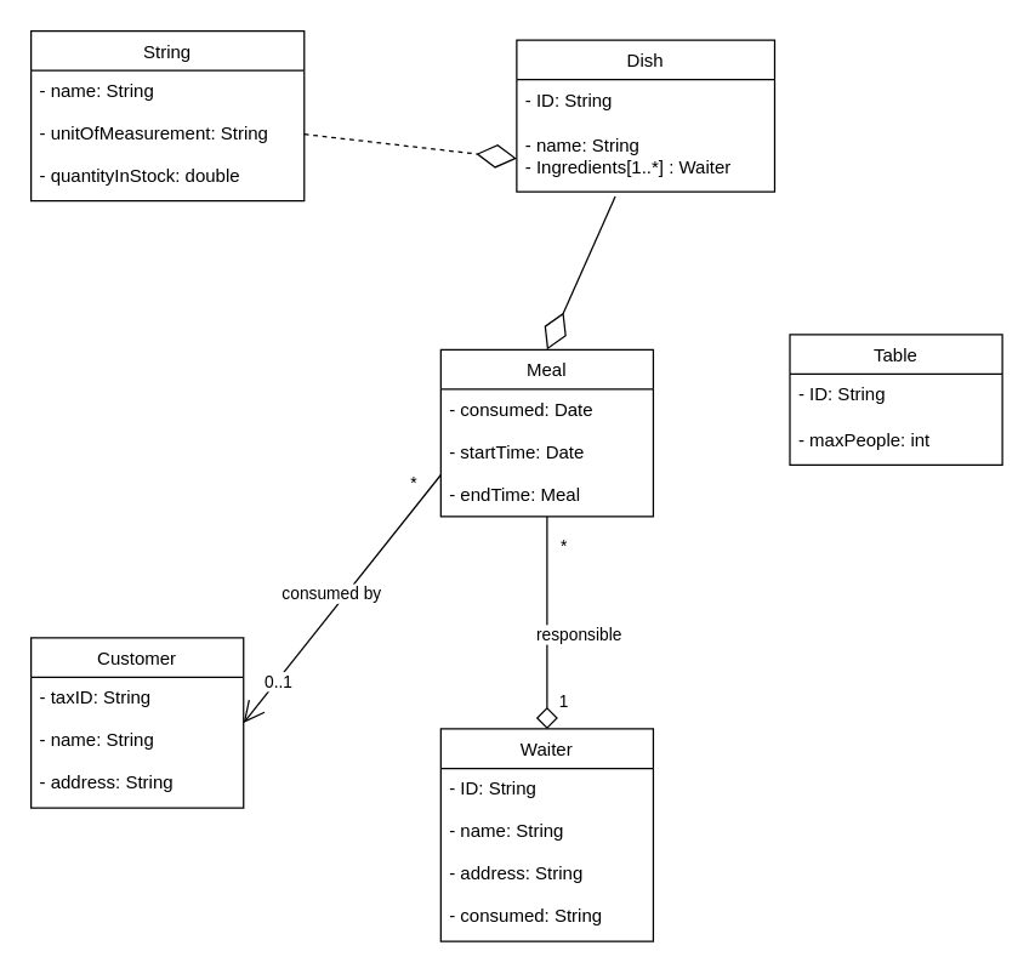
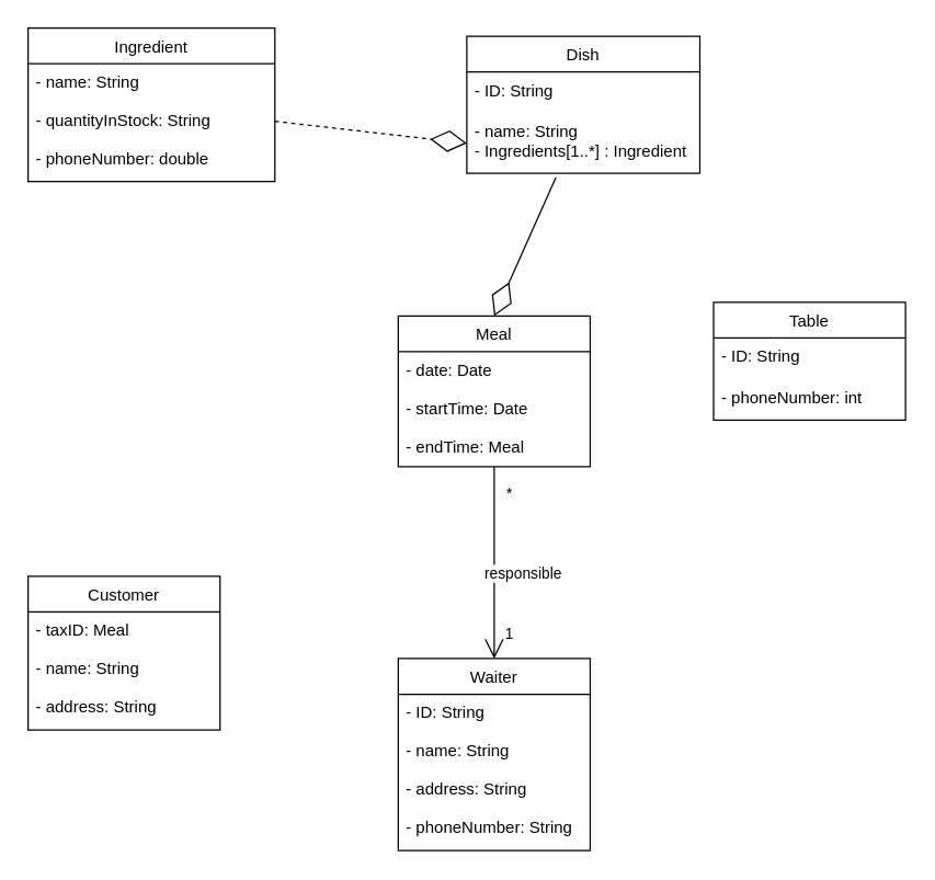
  <mxCell id="0" />
  <mxCell id="1" parent="0" />
- <mxCell id="2" value="String" style="swimlane;fontStyle=0;align=center;verticalAlign=top;childLayout=stackLayout;horizontal=1;startSize=26;horizontalStack=0;resizeParent=1;resizeParentMax=0;resizeLast=0;collapsible=1;marginBottom=0;" parent="1" vertex="1"><mxGeometry x="20" y="20" width="180" height="112" as="geometry" /></mxCell>
+ <mxCell id="2" value="Ingredient" style="swimlane;fontStyle=0;align=center;verticalAlign=top;childLayout=stackLayout;horizontal=1;startSize=26;horizontalStack=0;resizeParent=1;resizeParentMax=0;resizeLast=0;collapsible=1;marginBottom=0;" parent="1" vertex="1"><mxGeometry x="20" y="20" width="180" height="112" as="geometry" /></mxCell>
  <mxCell id="3" value="- name: String" style="text;strokeColor=none;fillColor=none;align=left;verticalAlign=top;spacingLeft=4;spacingRight=4;overflow=hidden;rotatable=0;points=[[0,0.5],[1,0.5]];portConstraint=eastwest;" parent="2" vertex="1"><mxGeometry y="26" width="180" height="28" as="geometry" /></mxCell>
- <mxCell id="4" value="- unitOfMeasurement: String" style="text;strokeColor=none;fillColor=none;align=left;verticalAlign=top;spacingLeft=4;spacingRight=4;overflow=hidden;rotatable=0;points=[[0,0.5],[1,0.5]];portConstraint=eastwest;" parent="2" vertex="1"><mxGeometry y="54" width="180" height="28" as="geometry" /></mxCell>
- <mxCell id="5" value="- quantityInStock: double" style="text;strokeColor=none;fillColor=none;align=left;verticalAlign=top;spacingLeft=4;spacingRight=4;overflow=hidden;rotatable=0;points=[[0,0.5],[1,0.5]];portConstraint=eastwest;" parent="2" vertex="1"><mxGeometry y="82" width="180" height="30" as="geometry" /></mxCell>
+ <mxCell id="4" value="- quantityInStock: String" style="text;strokeColor=none;fillColor=none;align=left;verticalAlign=top;spacingLeft=4;spacingRight=4;overflow=hidden;rotatable=0;points=[[0,0.5],[1,0.5]];portConstraint=eastwest;" parent="2" vertex="1"><mxGeometry y="54" width="180" height="28" as="geometry" /></mxCell>
+ <mxCell id="5" value="- phoneNumber: double" style="text;strokeColor=none;fillColor=none;align=left;verticalAlign=top;spacingLeft=4;spacingRight=4;overflow=hidden;rotatable=0;points=[[0,0.5],[1,0.5]];portConstraint=eastwest;" parent="2" vertex="1"><mxGeometry y="82" width="180" height="30" as="geometry" /></mxCell>
  <mxCell id="6" value="Dish" style="swimlane;fontStyle=0;align=center;verticalAlign=top;childLayout=stackLayout;horizontal=1;startSize=26;horizontalStack=0;resizeParent=1;resizeParentMax=0;resizeLast=0;collapsible=1;marginBottom=0;" parent="1" vertex="1"><mxGeometry x="340" y="26" width="170" height="100" as="geometry" /></mxCell>
  <mxCell id="7" value="- ID: String" style="text;strokeColor=none;fillColor=none;align=left;verticalAlign=top;spacingLeft=4;spacingRight=4;overflow=hidden;rotatable=0;points=[[0,0.5],[1,0.5]];portConstraint=eastwest;" parent="6" vertex="1"><mxGeometry y="26" width="170" height="30" as="geometry" /></mxCell>
- <mxCell id="8" value="- name: String&#10;- Ingredients[1..*] : Waiter" style="text;strokeColor=none;fillColor=none;align=left;verticalAlign=top;spacingLeft=4;spacingRight=4;overflow=hidden;rotatable=0;points=[[0,0.5],[1,0.5]];portConstraint=eastwest;" parent="6" vertex="1"><mxGeometry y="56" width="170" height="44" as="geometry" /></mxCell>
+ <mxCell id="8" value="- name: String&#10;- Ingredients[1..*] : Ingredient" style="text;strokeColor=none;fillColor=none;align=left;verticalAlign=top;spacingLeft=4;spacingRight=4;overflow=hidden;rotatable=0;points=[[0,0.5],[1,0.5]];portConstraint=eastwest;" parent="6" vertex="1"><mxGeometry y="56" width="170" height="44" as="geometry" /></mxCell>
  <mxCell id="9" value="Table" style="swimlane;fontStyle=0;align=center;verticalAlign=top;childLayout=stackLayout;horizontal=1;startSize=26;horizontalStack=0;resizeParent=1;resizeParentMax=0;resizeLast=0;collapsible=1;marginBottom=0;" parent="1" vertex="1"><mxGeometry x="520" y="220" width="140" height="86" as="geometry" /></mxCell>
  <mxCell id="10" value="- ID: String" style="text;strokeColor=none;fillColor=none;align=left;verticalAlign=top;spacingLeft=4;spacingRight=4;overflow=hidden;rotatable=0;points=[[0,0.5],[1,0.5]];portConstraint=eastwest;" parent="9" vertex="1"><mxGeometry y="26" width="140" height="30" as="geometry" /></mxCell>
- <mxCell id="11" value="- maxPeople: int" style="text;strokeColor=none;fillColor=none;align=left;verticalAlign=top;spacingLeft=4;spacingRight=4;overflow=hidden;rotatable=0;points=[[0,0.5],[1,0.5]];portConstraint=eastwest;" parent="9" vertex="1"><mxGeometry y="56" width="140" height="30" as="geometry" /></mxCell>
+ <mxCell id="11" value="- phoneNumber: int" style="text;strokeColor=none;fillColor=none;align=left;verticalAlign=top;spacingLeft=4;spacingRight=4;overflow=hidden;rotatable=0;points=[[0,0.5],[1,0.5]];portConstraint=eastwest;" parent="9" vertex="1"><mxGeometry y="56" width="140" height="30" as="geometry" /></mxCell>
  <mxCell id="12" value="Meal" style="swimlane;fontStyle=0;align=center;verticalAlign=top;childLayout=stackLayout;horizontal=1;startSize=26;horizontalStack=0;resizeParent=1;resizeParentMax=0;resizeLast=0;collapsible=1;marginBottom=0;" parent="1" vertex="1"><mxGeometry x="290" y="230" width="140" height="110" as="geometry" /></mxCell>
- <mxCell id="13" value="- consumed: Date" style="text;strokeColor=none;fillColor=none;align=left;verticalAlign=top;spacingLeft=4;spacingRight=4;overflow=hidden;rotatable=0;points=[[0,0.5],[1,0.5]];portConstraint=eastwest;" parent="12" vertex="1"><mxGeometry y="26" width="140" height="28" as="geometry" /></mxCell>
+ <mxCell id="13" value="- date: Date" style="text;strokeColor=none;fillColor=none;align=left;verticalAlign=top;spacingLeft=4;spacingRight=4;overflow=hidden;rotatable=0;points=[[0,0.5],[1,0.5]];portConstraint=eastwest;" parent="12" vertex="1"><mxGeometry y="26" width="140" height="28" as="geometry" /></mxCell>
  <mxCell id="14" value="- startTime: Date" style="text;strokeColor=none;fillColor=none;align=left;verticalAlign=top;spacingLeft=4;spacingRight=4;overflow=hidden;rotatable=0;points=[[0,0.5],[1,0.5]];portConstraint=eastwest;" parent="12" vertex="1"><mxGeometry y="54" width="140" height="28" as="geometry" /></mxCell>
  <mxCell id="15" value="- endTime: Meal" style="text;strokeColor=none;fillColor=none;align=left;verticalAlign=top;spacingLeft=4;spacingRight=4;overflow=hidden;rotatable=0;points=[[0,0.5],[1,0.5]];portConstraint=eastwest;" parent="12" vertex="1"><mxGeometry y="82" width="140" height="28" as="geometry" /></mxCell>
  <mxCell id="16" value="Waiter" style="swimlane;fontStyle=0;align=center;verticalAlign=top;childLayout=stackLayout;horizontal=1;startSize=26;horizontalStack=0;resizeParent=1;resizeParentMax=0;resizeLast=0;collapsible=1;marginBottom=0;" parent="1" vertex="1"><mxGeometry x="290" y="480" width="140" height="140" as="geometry" /></mxCell>
  <mxCell id="17" value="- ID: String" style="text;strokeColor=none;fillColor=none;align=left;verticalAlign=top;spacingLeft=4;spacingRight=4;overflow=hidden;rotatable=0;points=[[0,0.5],[1,0.5]];portConstraint=eastwest;" parent="16" vertex="1"><mxGeometry y="26" width="140" height="28" as="geometry" /></mxCell>
  <mxCell id="18" value="- name: String" style="text;strokeColor=none;fillColor=none;align=left;verticalAlign=top;spacingLeft=4;spacingRight=4;overflow=hidden;rotatable=0;points=[[0,0.5],[1,0.5]];portConstraint=eastwest;" parent="16" vertex="1"><mxGeometry y="54" width="140" height="28" as="geometry" /></mxCell>
  <mxCell id="19" value="- address: String" style="text;strokeColor=none;fillColor=none;align=left;verticalAlign=top;spacingLeft=4;spacingRight=4;overflow=hidden;rotatable=0;points=[[0,0.5],[1,0.5]];portConstraint=eastwest;" parent="16" vertex="1"><mxGeometry y="82" width="140" height="28" as="geometry" /></mxCell>
- <mxCell id="20" value="- consumed: String" style="text;strokeColor=none;fillColor=none;align=left;verticalAlign=top;spacingLeft=4;spacingRight=4;overflow=hidden;rotatable=0;points=[[0,0.5],[1,0.5]];portConstraint=eastwest;" parent="16" vertex="1"><mxGeometry y="110" width="140" height="30" as="geometry" /></mxCell>
+ <mxCell id="20" value="- phoneNumber: String" style="text;strokeColor=none;fillColor=none;align=left;verticalAlign=top;spacingLeft=4;spacingRight=4;overflow=hidden;rotatable=0;points=[[0,0.5],[1,0.5]];portConstraint=eastwest;" parent="16" vertex="1"><mxGeometry y="110" width="140" height="30" as="geometry" /></mxCell>
  <mxCell id="21" value="Customer" style="swimlane;fontStyle=0;align=center;verticalAlign=top;childLayout=stackLayout;horizontal=1;startSize=26;horizontalStack=0;resizeParent=1;resizeParentMax=0;resizeLast=0;collapsible=1;marginBottom=0;" parent="1" vertex="1"><mxGeometry x="20" y="420" width="140" height="112" as="geometry" /></mxCell>
- <mxCell id="22" value="- taxID: String" style="text;strokeColor=none;fillColor=none;align=left;verticalAlign=top;spacingLeft=4;spacingRight=4;overflow=hidden;rotatable=0;points=[[0,0.5],[1,0.5]];portConstraint=eastwest;" parent="21" vertex="1"><mxGeometry y="26" width="140" height="28" as="geometry" /></mxCell>
+ <mxCell id="22" value="- taxID: Meal" style="text;strokeColor=none;fillColor=none;align=left;verticalAlign=top;spacingLeft=4;spacingRight=4;overflow=hidden;rotatable=0;points=[[0,0.5],[1,0.5]];portConstraint=eastwest;" parent="21" vertex="1"><mxGeometry y="26" width="140" height="28" as="geometry" /></mxCell>
  <mxCell id="23" value="- name: String" style="text;strokeColor=none;fillColor=none;align=left;verticalAlign=top;spacingLeft=4;spacingRight=4;overflow=hidden;rotatable=0;points=[[0,0.5],[1,0.5]];portConstraint=eastwest;" parent="21" vertex="1"><mxGeometry y="54" width="140" height="28" as="geometry" /></mxCell>
  <mxCell id="24" value="- address: String" style="text;strokeColor=none;fillColor=none;align=left;verticalAlign=top;spacingLeft=4;spacingRight=4;overflow=hidden;rotatable=0;points=[[0,0.5],[1,0.5]];portConstraint=eastwest;" parent="21" vertex="1"><mxGeometry y="82" width="140" height="30" as="geometry" /></mxCell>
- <mxCell id="25" value="" style="endArrow=diamond;endFill=0;endSize=12;html=1;exitX=0.5;exitY=1;exitDx=0;exitDy=0;entryX=0.5;entryY=0;entryDx=0;entryDy=0;" parent="1" source="12" target="16" edge="1"><mxGeometry width="160" relative="1" as="geometry"><mxPoint x="360" y="362" as="sourcePoint" /><mxPoint x="360" y="420" as="targetPoint" /></mxGeometry></mxCell>
+ <mxCell id="25" value="" style="endArrow=open;endFill=0;endSize=12;html=1;exitX=0.5;exitY=1;exitDx=0;exitDy=0;entryX=0.5;entryY=0;entryDx=0;entryDy=0;" parent="1" source="12" target="16" edge="1"><mxGeometry width="160" relative="1" as="geometry"><mxPoint x="360" y="362" as="sourcePoint" /><mxPoint x="360" y="420" as="targetPoint" /></mxGeometry></mxCell>
  <mxCell id="26" value="*" style="edgeLabel;html=1;align=center;verticalAlign=middle;resizable=0;points=[];" parent="25" vertex="1" connectable="0"><mxGeometry x="-0.8" y="-1" relative="1" as="geometry"><mxPoint x="11" y="5" as="offset" /></mxGeometry></mxCell>
  <mxCell id="27" value="1" style="edgeLabel;html=1;align=center;verticalAlign=middle;resizable=0;points=[];" parent="25" vertex="1" connectable="0"><mxGeometry x="0.8" y="-1" relative="1" as="geometry"><mxPoint x="11" y="-5" as="offset" /></mxGeometry></mxCell>
  <mxCell id="28" value="responsible" style="edgeLabel;html=1;align=center;verticalAlign=middle;resizable=0;points=[];" parent="25" vertex="1" connectable="0"><mxGeometry x="0.1" y="-1" relative="1" as="geometry"><mxPoint x="21" as="offset" /></mxGeometry></mxCell>
- <mxCell id="29" value="" style="endArrow=open;endFill=0;endSize=12;html=1;exitX=0;exitY=0.75;exitDx=0;exitDy=0;entryX=1;entryY=0.5;entryDx=0;entryDy=0;" parent="1" source="12" target="21" edge="1"><mxGeometry width="160" relative="1" as="geometry"><mxPoint x="290" y="326" as="sourcePoint" /><mxPoint x="160" y="476" as="targetPoint" /></mxGeometry></mxCell>
- <mxCell id="30" value="*" style="edgeLabel;html=1;align=center;verticalAlign=middle;resizable=0;points=[];" parent="29" vertex="1" connectable="0"><mxGeometry x="-0.8" y="-1" relative="1" as="geometry"><mxPoint x="-5" y="-11" as="offset" /></mxGeometry></mxCell>
- <mxCell id="31" value="0..1" style="edgeLabel;html=1;align=center;verticalAlign=middle;resizable=0;points=[];" parent="29" vertex="1" connectable="0"><mxGeometry x="0.8" y="-1" relative="1" as="geometry"><mxPoint x="10" y="-11" as="offset" /></mxGeometry></mxCell>
- <mxCell id="32" value="consumed by" style="edgeLabel;html=1;align=center;verticalAlign=middle;resizable=0;points=[];" parent="29" vertex="1" connectable="0"><mxGeometry x="0.1" y="-1" relative="1" as="geometry"><mxPoint y="-11" as="offset" /></mxGeometry></mxCell>
  <mxCell id="33" value="" style="endArrow=diamondThin;endFill=0;endSize=24;html=1;rounded=0;exitX=1;exitY=0.5;exitDx=0;exitDy=0;entryX=0;entryY=0.5;entryDx=0;entryDy=0;dashed=1;" parent="1" source="4" target="8" edge="1"><mxGeometry width="160" relative="1" as="geometry"><mxPoint x="460" y="300" as="sourcePoint" /><mxPoint x="620" y="300" as="targetPoint" /></mxGeometry></mxCell>
  <mxCell id="34" value="" style="endArrow=diamondThin;endFill=0;endSize=24;html=1;rounded=0;exitX=0.382;exitY=1.068;exitDx=0;exitDy=0;exitPerimeter=0;entryX=0.5;entryY=0;entryDx=0;entryDy=0;" parent="1" source="8" target="12" edge="1"><mxGeometry width="160" relative="1" as="geometry"><mxPoint x="360" y="170" as="sourcePoint" /><mxPoint x="440" y="150" as="targetPoint" /></mxGeometry></mxCell>
